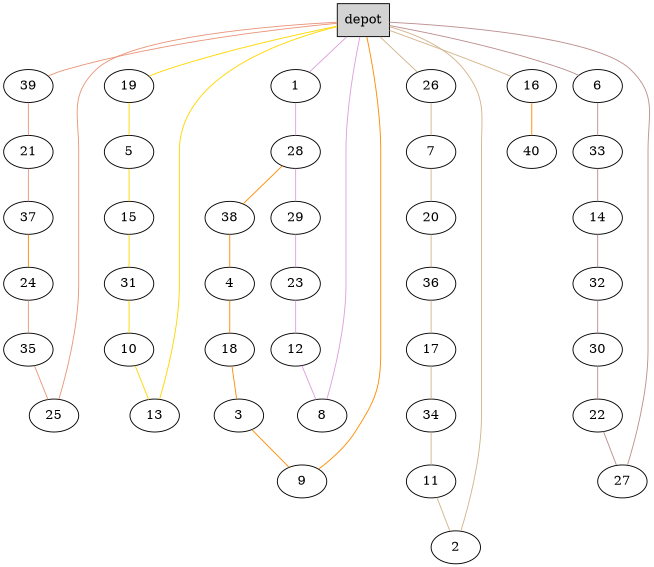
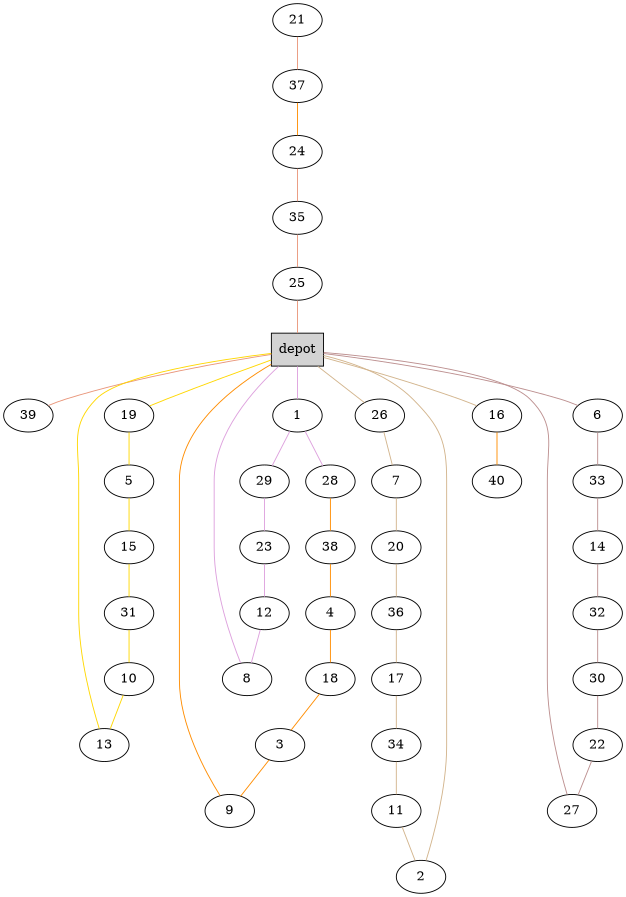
  graph {
    node [shape=ellipse]
    edge [color=tan]
    n1 [label=depot shape=box style=filled]
    39
    19
    1
    26
    16
    6
    21
    5
    28
    7
    40
    33
    37
    24
    35
    25
    15
    31
    10
    13
    29
    38
    23
    12
    8
    20
    36
    17
    34
    11
    2
    4
    18
    3
    9
    14
    32
    30
    22
    27
    n1 -- 39 [color=darksalmon]
    n1 -- 19 [color=gold]
    n1 -- 1 [color=plum]
    n1 -- 26
    n1 -- 16
    n1 -- 6 [color=rosybrown]
-   39 -- 21 [color=darksalmon]
    19 -- 5 [color=gold]
    1 -- 28 [color=plum]
    26 -- 7
    16 -- 40 [color=darkorange]
    6 -- 33 [color=rosybrown]
    21 -- 37 [color=darksalmon]
    5 -- 15 [color=gold]
-   28 -- 29 [color=plum]
+   1 -- 29 [color=plum]
    28 -- 38 [color=darkorange]
    7 -- 20
    33 -- 14 [color=rosybrown]
    37 -- 24 [color=darkorange]
    24 -- 35 [color=darksalmon]
    35 -- 25 [color=darksalmon]
    25 -- n1 [color=darksalmon]
    15 -- 31 [color=gold]
    31 -- 10 [color=gold]
    10 -- 13 [color=gold]
    13 -- n1 [color=gold]
    29 -- 23 [color=plum]
    38 -- 4 [color=darkorange]
    23 -- 12 [color=plum]
    12 -- 8 [color=plum]
    8 -- n1 [color=plum]
    20 -- 36
    36 -- 17
    17 -- 34
    34 -- 11
    11 -- 2
    2 -- n1
    4 -- 18 [color=darkorange]
    18 -- 3 [color=darkorange]
    3 -- 9 [color=darkorange]
    9 -- n1 [color=darkorange]
    14 -- 32 [color=rosybrown]
    32 -- 30 [color=rosybrown]
    30 -- 22 [color=rosybrown]
    22 -- 27 [color=rosybrown]
    27 -- n1 [color=rosybrown]
  }
